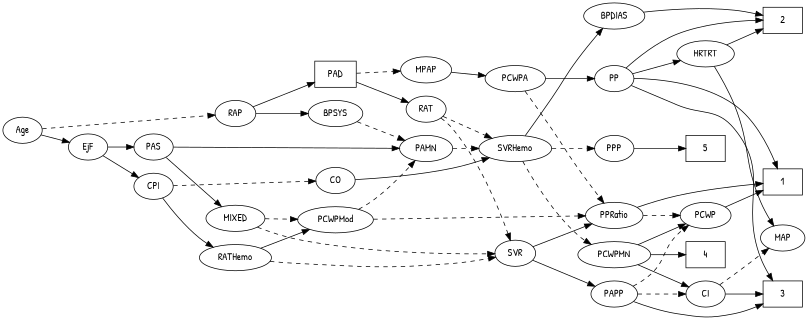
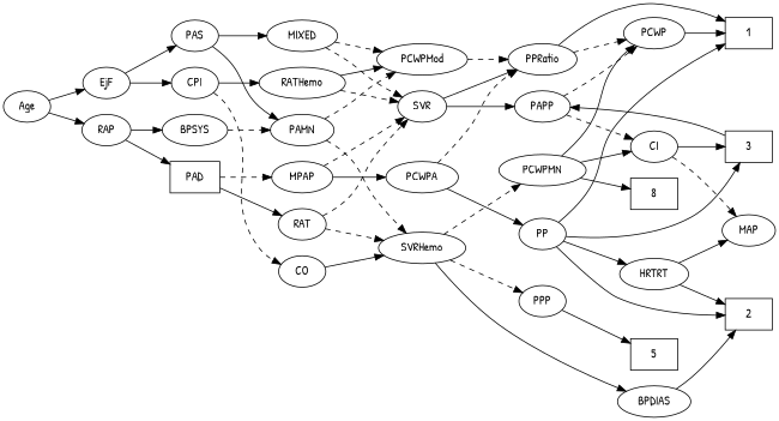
  strict digraph {
    fontname="Patrick Hand"
    rankdir=LR
    node [fontname="Patrick Hand"]
    edge [fontname="Patrick Hand" style=solid]
    1 [height=0.5 shape=box width=0.75]
    2 [height=0.5 shape=box width=0.75]
    3 [height=0.5 shape=box width=0.75]
-   4 [height=0.5 shape=box width=0.75]
+   4 [height=0.5 shape=box width=0.75 label=8]
    5 [height=0.5 shape=box width=0.75]
    Age [height=0.5 width=0.75]
    EjF [height=0.5 width=0.75]
    RAP [height=0.5 width=0.77632]
    PAS [height=0.5 width=0.75]
    CPI [height=0.5 width=0.75]
    BPSYS [height=0.5 width=1.0471]
    PAD [height=0.5 shape=box width=0.79437]
    MIXED [height=0.5 width=1.1193]
    PAMN [height=0.5 width=1.011]
    CO [height=0.5 width=0.75]
    RATHemo [height=0.5 width=1.3721]
    MPAP [height=0.5 width=0.97491]
    RAT [height=0.5 width=0.75827]
    SVR [height=0.5 width=0.77632]
    PCWPMod [height=0.5 width=1.4443]
    SVRHemo [height=0.5 width=1.3902]
    PCWPA [height=0.5 width=1.1555]
    PPRatio [height=0.5 width=1.1013]
    PAPP [height=0.5 width=0.88464]
    PCWP [height=0.5 width=0.97491]
    CI [height=0.5 width=0.75]
    BPDIAS [height=0.5 width=1.1735]
    PP [height=0.5 width=0.75]
    HRTRT [height=0.5 width=1.1013]
    PCWPMN [height=0.5 width=1.3902]
    PPP [height=0.5 width=0.75]
    MAP [height=0.5 width=0.84854]
    Age -> EjF
-   Age -> RAP [style=dashed]
+   Age -> RAP
    EjF -> PAS
    EjF -> CPI
    RAP -> BPSYS
    RAP -> PAD
    PAS -> MIXED
    PAS -> PAMN
    CPI -> CO [style=dashed]
    CPI -> RATHemo
    BPSYS -> PAMN [style=dashed]
    PAD -> MPAP [style=dashed]
    PAD -> RAT
    MIXED -> SVR [style=dashed]
    MIXED -> PCWPMod [style=dashed]
-   PCWPMod -> PAMN [style=dashed]
+   PAMN -> PCWPMod [style=dashed]
    PAMN -> SVRHemo [style=dashed]
    CO -> SVRHemo
    RATHemo -> SVR [style=dashed]
    RATHemo -> PCWPMod
+   MPAP -> SVR [style=dashed]
    MPAP -> PCWPA
    RAT -> SVR [style=dashed]
    RAT -> SVRHemo [style=dashed]
    SVR -> PPRatio
    SVR -> PAPP
    PCWPMod -> PPRatio [style=dashed]
    SVRHemo -> BPDIAS
    SVRHemo -> PCWPMN [style=dashed]
    SVRHemo -> PPP [style=dashed]
    PCWPA -> PPRatio [style=dashed]
    PCWPA -> PP
    PPRatio -> 1
    PPRatio -> PCWP [style=dashed]
-   PAPP -> 3
+   3 -> PAPP
    PAPP -> PCWP [style=dashed]
    PAPP -> CI [style=dashed]
    PCWP -> 1
    CI -> 3
    CI -> MAP [style=dashed]
    BPDIAS -> 2
    PP -> 1
    PP -> 2
    PP -> 3
    PP -> HRTRT
    HRTRT -> 2
    HRTRT -> MAP
    PCWPMN -> 4
    PCWPMN -> PCWP
    PCWPMN -> CI
    PPP -> 5
  }
